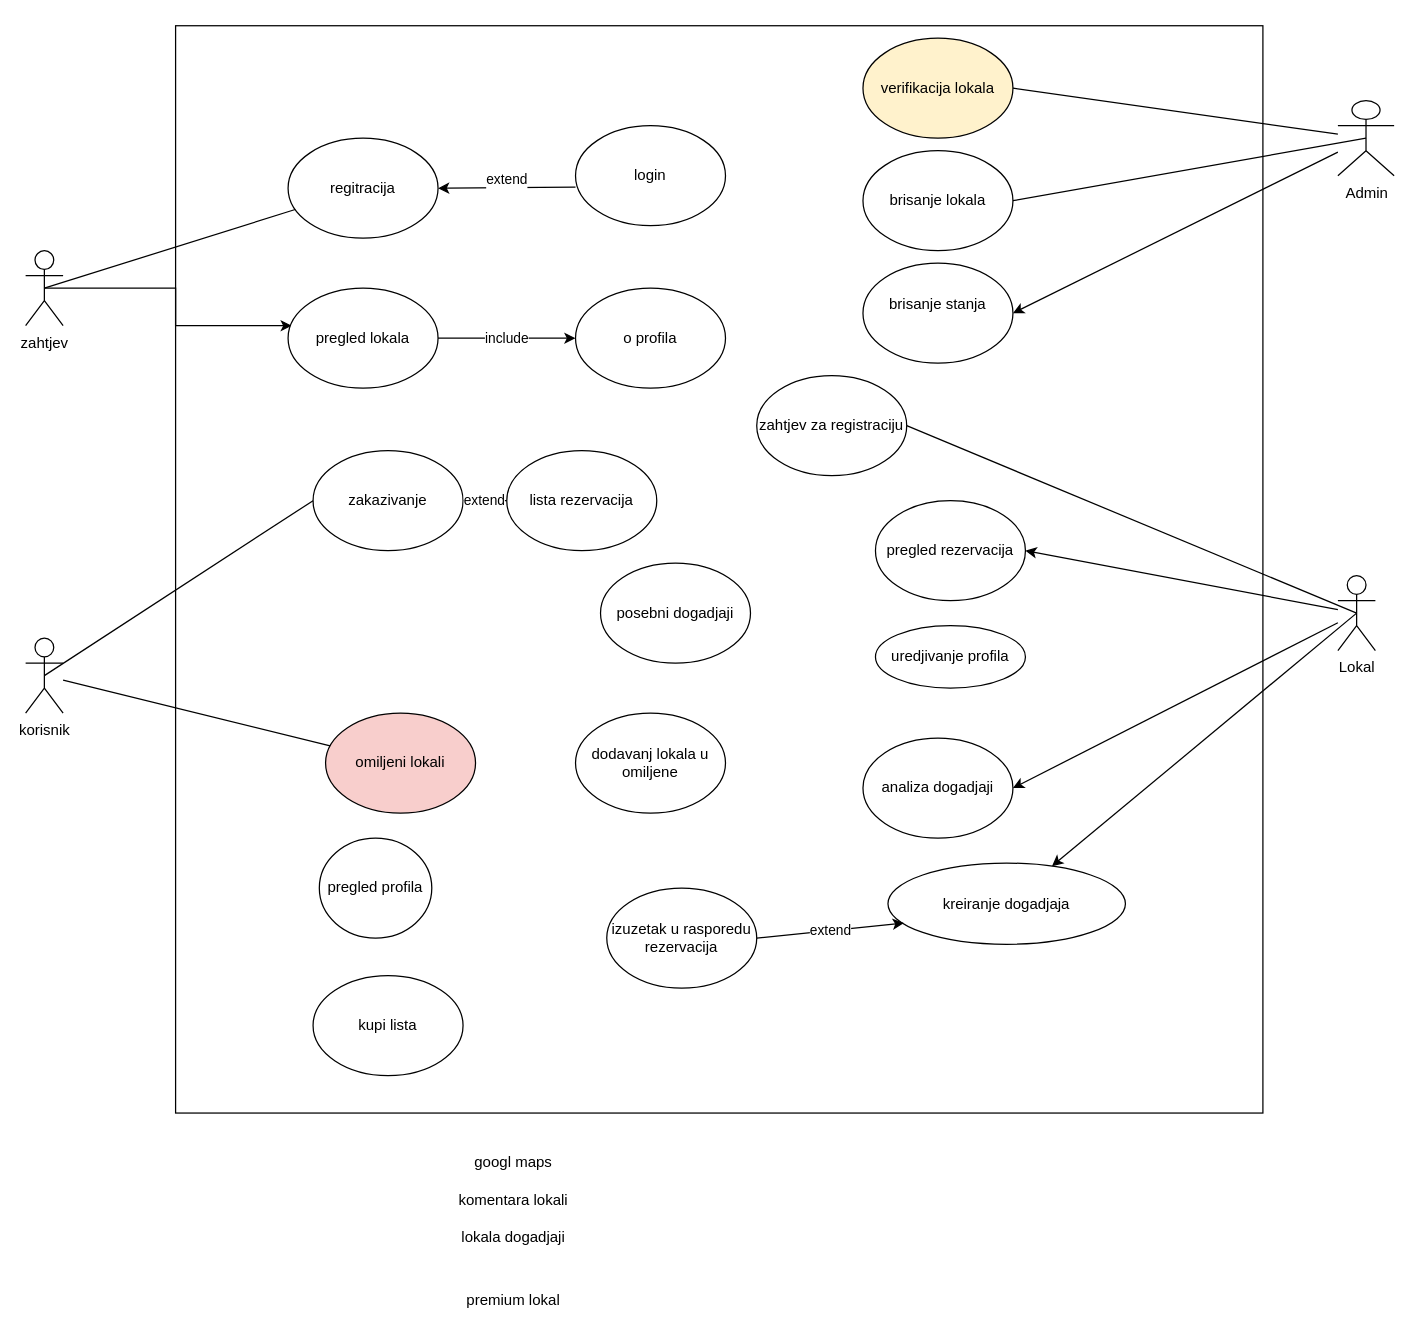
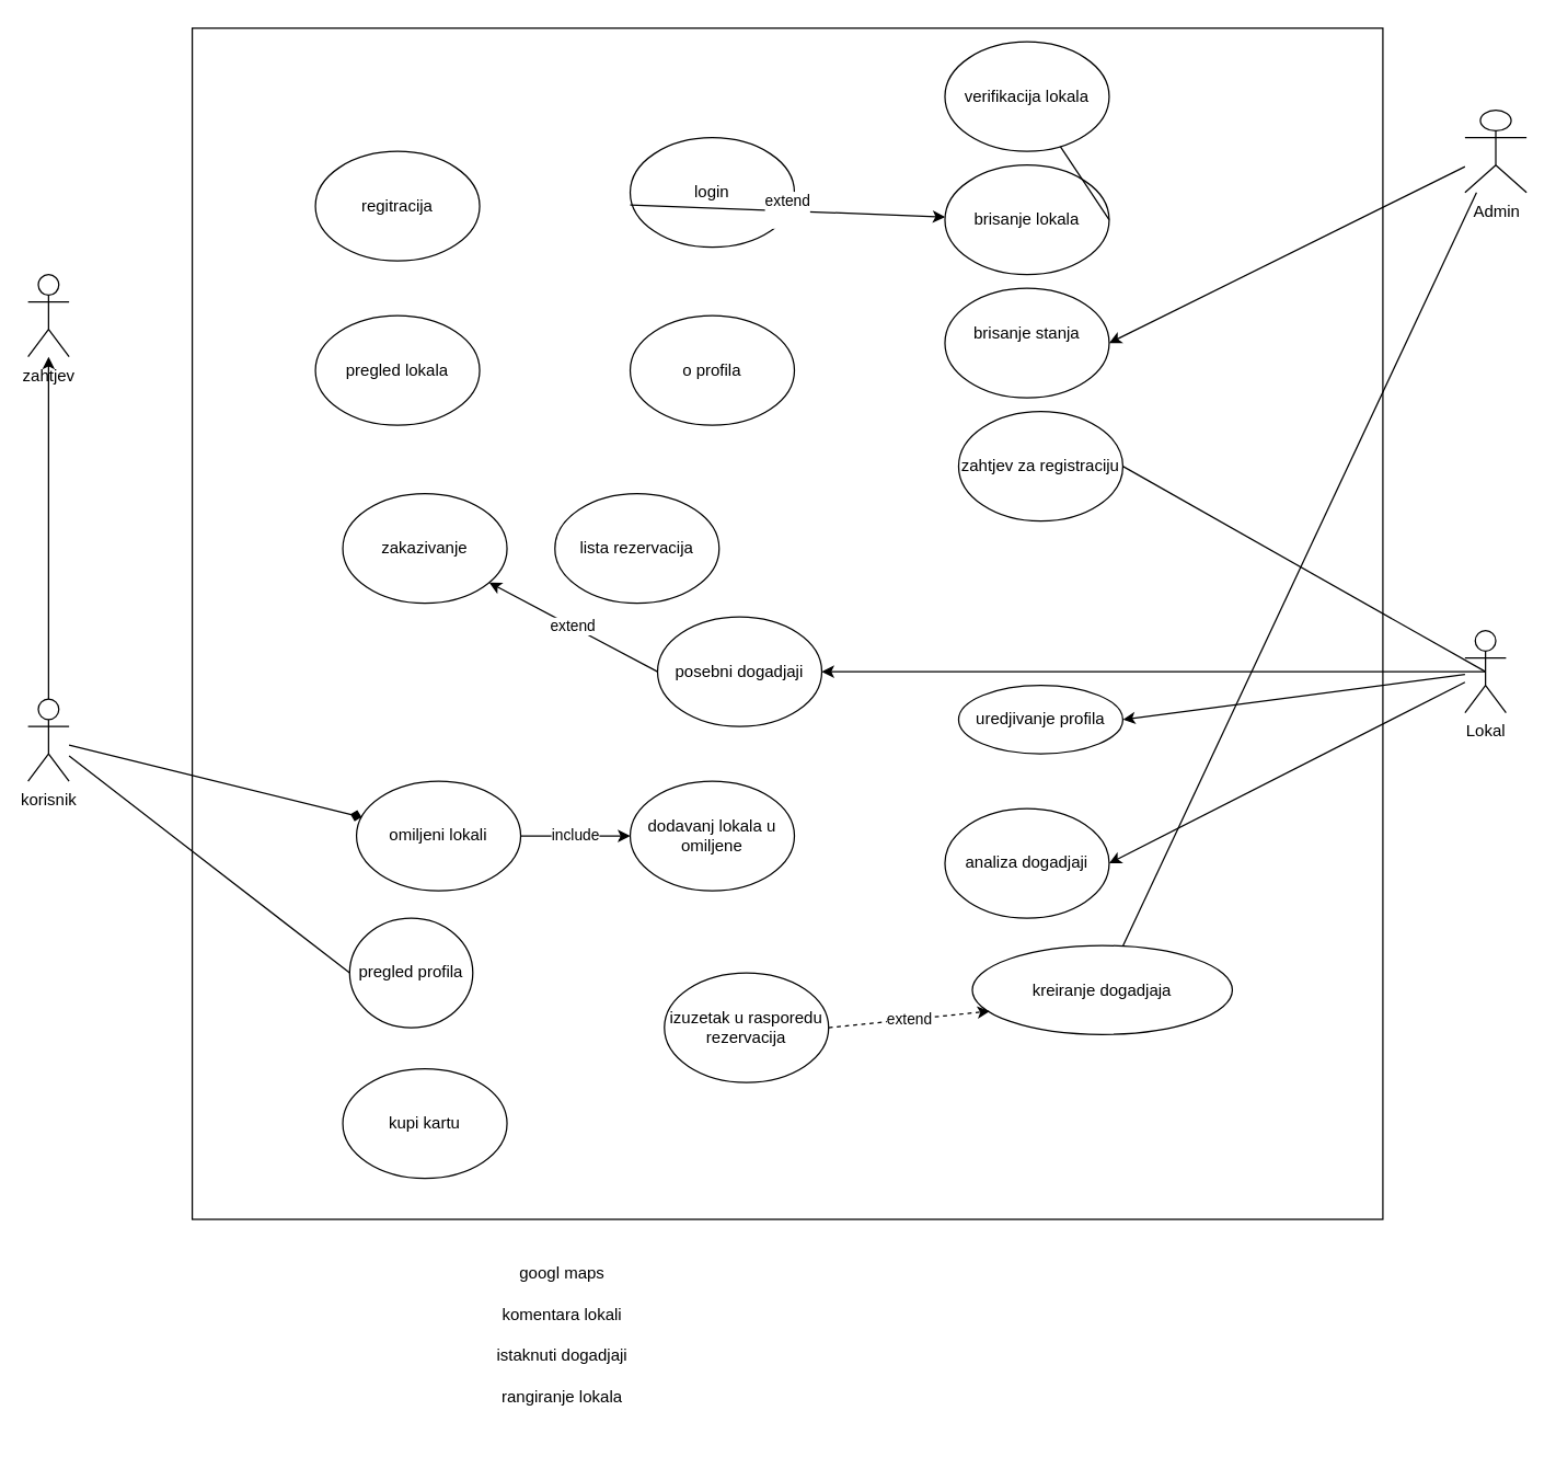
  <mxCell id="0" />
  <mxCell id="1" parent="0" />
  <mxCell id="2" value="" style="whiteSpace=wrap;html=1;aspect=fixed;" vertex="1" parent="1"><mxGeometry x="140" y="20" width="870" height="870" as="geometry" /></mxCell>
  <mxCell id="3" value="Admin " style="shape=umlActor;verticalLabelPosition=bottom;verticalAlign=top;html=1;outlineConnect=0;" vertex="1" parent="1"><mxGeometry x="1070" y="80" width="45" height="60" as="geometry" /></mxCell>
  <mxCell id="4" value="&lt;div&gt;Lokal&lt;/div&gt;&lt;div&gt;&lt;br&gt;&lt;/div&gt;" style="shape=umlActor;verticalLabelPosition=bottom;verticalAlign=top;html=1;outlineConnect=0;" vertex="1" parent="1"><mxGeometry x="1070" y="460" width="30" height="60" as="geometry" /></mxCell>
- <mxCell id="5" style="edgeStyle=orthogonalEdgeStyle;rounded=0;orthogonalLoop=1;jettySize=auto;html=1;exitX=0.5;exitY=0.5;exitDx=0;exitDy=0;exitPerimeter=0;entryX=0.025;entryY=0.375;entryDx=0;entryDy=0;entryPerimeter=0;" edge="1" parent="1" source="6" target="9"><mxGeometry relative="1" as="geometry" /></mxCell>
  <mxCell id="6" value="&lt;div&gt;zahtjev&lt;/div&gt;&lt;div&gt;&lt;br&gt;&lt;/div&gt;" style="shape=umlActor;verticalLabelPosition=bottom;verticalAlign=top;html=1;outlineConnect=0;" vertex="1" parent="1"><mxGeometry x="20" y="200" width="30" height="60" as="geometry" /></mxCell>
  <mxCell id="7" value="&lt;div&gt;korisnik&lt;/div&gt;&lt;div&gt;&lt;br&gt;&lt;/div&gt;" style="shape=umlActor;verticalLabelPosition=bottom;verticalAlign=top;html=1;outlineConnect=0;" vertex="1" parent="1"><mxGeometry x="20" y="510" width="30" height="60" as="geometry" /></mxCell>
  <mxCell id="8" value="regitracija" style="ellipse;whiteSpace=wrap;html=1;" vertex="1" parent="1"><mxGeometry x="230" y="110" width="120" height="80" as="geometry" /></mxCell>
  <mxCell id="9" value="pregled lokala" style="ellipse;whiteSpace=wrap;html=1;" vertex="1" parent="1"><mxGeometry x="230" y="230" width="120" height="80" as="geometry" /></mxCell>
- <mxCell id="10" value="" style="endArrow=none;html=1;exitX=0.5;exitY=0.5;exitDx=0;exitDy=0;exitPerimeter=0;" edge="1" parent="1" source="6" target="8"><mxGeometry width="50" height="50" relative="1" as="geometry"><mxPoint x="460" y="440" as="sourcePoint" /><mxPoint x="510" y="390" as="targetPoint" /></mxGeometry></mxCell>
  <mxCell id="11" value="zakazivanje" style="ellipse;whiteSpace=wrap;html=1;" vertex="1" parent="1"><mxGeometry x="250" y="360" width="120" height="80" as="geometry" /></mxCell>
- <mxCell id="12" value="" style="endArrow=none;html=1;exitX=0.5;exitY=0.5;exitDx=0;exitDy=0;exitPerimeter=0;entryX=0;entryY=0.5;entryDx=0;entryDy=0;" edge="1" parent="1" source="7" target="11"><mxGeometry width="50" height="50" relative="1" as="geometry"><mxPoint x="460" y="440" as="sourcePoint" /><mxPoint x="510" y="390" as="targetPoint" /></mxGeometry></mxCell>
- <mxCell id="13" value="omiljeni lokali" style="ellipse;whiteSpace=wrap;html=1;fillColor=#f8cecc;" vertex="1" parent="1"><mxGeometry x="260" y="570" width="120" height="80" as="geometry" /></mxCell>
- <mxCell id="14" value="" style="endArrow=none;html=1;" edge="1" parent="1" source="7" target="13"><mxGeometry width="50" height="50" relative="1" as="geometry"><mxPoint x="460" y="590" as="sourcePoint" /><mxPoint x="510" y="540" as="targetPoint" /></mxGeometry></mxCell>
+ <mxCell id="13" value="omiljeni lokali" style="ellipse;whiteSpace=wrap;html=1;" vertex="1" parent="1"><mxGeometry x="260" y="570" width="120" height="80" as="geometry" /></mxCell>
+ <mxCell id="14" value="" style="endArrow=diamond;html=1;" edge="1" parent="1" source="7" target="13"><mxGeometry width="50" height="50" relative="1" as="geometry"><mxPoint x="460" y="590" as="sourcePoint" /><mxPoint x="510" y="540" as="targetPoint" /></mxGeometry></mxCell>
+ <mxCell id="15" value="" style="endArrow=none;html=1;entryX=0;entryY=0.5;entryDx=0;entryDy=0;" edge="1" parent="1" source="7" target="16"><mxGeometry width="50" height="50" relative="1" as="geometry"><mxPoint x="460" y="590" as="sourcePoint" /><mxPoint x="220" y="710" as="targetPoint" /></mxGeometry></mxCell>
  <mxCell id="16" value="pregled profila" style="ellipse;whiteSpace=wrap;html=1;" vertex="1" parent="1"><mxGeometry x="255" y="670" width="90" height="80" as="geometry" /></mxCell>
  <mxCell id="17" value="lista rezervacija" style="ellipse;whiteSpace=wrap;html=1;" vertex="1" parent="1"><mxGeometry x="405" y="360" width="120" height="80" as="geometry" /></mxCell>
- <mxCell id="18" value="extend" style="endArrow=classic;html=1;entryX=1;entryY=0.5;entryDx=0;entryDy=0;exitX=0;exitY=0.5;exitDx=0;exitDy=0;" edge="1" parent="1" source="17" target="11"><mxGeometry width="50" height="50" relative="1" as="geometry"><mxPoint x="440" y="520" as="sourcePoint" /><mxPoint x="490" y="470" as="targetPoint" /></mxGeometry></mxCell>
+ <mxCell id="19" value="" style="endArrow=classic;html=1;exitX=0.5;exitY=0;exitDx=0;exitDy=0;exitPerimeter=0;" edge="1" parent="1" source="7" target="6"><mxGeometry width="50" height="50" relative="1" as="geometry"><mxPoint x="460" y="560" as="sourcePoint" /><mxPoint x="510" y="510" as="targetPoint" /></mxGeometry></mxCell>
  <mxCell id="20" value="login" style="ellipse;whiteSpace=wrap;html=1;" vertex="1" parent="1"><mxGeometry x="460" y="100" width="120" height="80" as="geometry" /></mxCell>
- <mxCell id="21" value="&lt;div&gt;extend&lt;/div&gt;&lt;div&gt;&lt;br&gt;&lt;/div&gt;" style="endArrow=classic;html=1;exitX=0;exitY=0.613;exitDx=0;exitDy=0;exitPerimeter=0;" edge="1" parent="1" source="20" target="8"><mxGeometry width="50" height="50" relative="1" as="geometry"><mxPoint x="460" y="410" as="sourcePoint" /><mxPoint x="510" y="360" as="targetPoint" /></mxGeometry></mxCell>
- <mxCell id="22" value="include" style="endArrow=classic;html=1;entryX=0;entryY=0.5;entryDx=0;entryDy=0;" edge="1" parent="1" source="9" target="23"><mxGeometry width="50" height="50" relative="1" as="geometry"><mxPoint x="380" y="310" as="sourcePoint" /><mxPoint x="430" y="260" as="targetPoint" /></mxGeometry></mxCell>
+ <mxCell id="21" value="&lt;div&gt;extend&lt;/div&gt;&lt;div&gt;&lt;br&gt;&lt;/div&gt;" style="endArrow=classic;html=1;exitX=0;exitY=0.613;exitDx=0;exitDy=0;exitPerimeter=0;" edge="1" parent="1" source="20" target="29"><mxGeometry width="50" height="50" relative="1" as="geometry"><mxPoint x="460" y="410" as="sourcePoint" /><mxPoint x="510" y="360" as="targetPoint" /></mxGeometry></mxCell>
  <mxCell id="23" value="o profila" style="ellipse;whiteSpace=wrap;html=1;" vertex="1" parent="1"><mxGeometry x="460" y="230" width="120" height="80" as="geometry" /></mxCell>
  <mxCell id="24" value="dodavanj lokala u omiljene" style="ellipse;whiteSpace=wrap;html=1;" vertex="1" parent="1"><mxGeometry x="460" y="570" width="120" height="80" as="geometry" /></mxCell>
- <mxCell id="26" value="kupi lista" style="ellipse;whiteSpace=wrap;html=1;" vertex="1" parent="1"><mxGeometry x="250" y="780" width="120" height="80" as="geometry" /></mxCell>
- <mxCell id="27" value="verifikacija lokala" style="ellipse;whiteSpace=wrap;html=1;fillColor=#fff2cc;" vertex="1" parent="1"><mxGeometry x="690" y="30" width="120" height="80" as="geometry" /></mxCell>
- <mxCell id="28" value="" style="endArrow=none;html=1;entryX=1;entryY=0.5;entryDx=0;entryDy=0;" edge="1" parent="1" source="3" target="27"><mxGeometry width="50" height="50" relative="1" as="geometry"><mxPoint x="460" y="320" as="sourcePoint" /><mxPoint x="510" y="270" as="targetPoint" /></mxGeometry></mxCell>
+ <mxCell id="25" value="include" style="endArrow=classic;html=1;exitX=1;exitY=0.5;exitDx=0;exitDy=0;entryX=0;entryY=0.5;entryDx=0;entryDy=0;" edge="1" parent="1" source="13" target="24"><mxGeometry width="50" height="50" relative="1" as="geometry"><mxPoint x="460" y="530" as="sourcePoint" /><mxPoint x="510" y="480" as="targetPoint" /></mxGeometry></mxCell>
+ <mxCell id="26" value="kupi kartu" style="ellipse;whiteSpace=wrap;html=1;" vertex="1" parent="1"><mxGeometry x="250" y="780" width="120" height="80" as="geometry" /></mxCell>
+ <mxCell id="27" value="verifikacija lokala" style="ellipse;whiteSpace=wrap;html=1;" vertex="1" parent="1"><mxGeometry x="690" y="30" width="120" height="80" as="geometry" /></mxCell>
+ <mxCell id="28" value="" style="endArrow=none;html=1;" edge="1" parent="1" source="3" target="42"><mxGeometry width="50" height="50" relative="1" as="geometry"><mxPoint x="460" y="320" as="sourcePoint" /><mxPoint x="510" y="270" as="targetPoint" /></mxGeometry></mxCell>
  <mxCell id="29" value="brisanje lokala" style="ellipse;whiteSpace=wrap;html=1;" vertex="1" parent="1"><mxGeometry x="690" y="120" width="120" height="80" as="geometry" /></mxCell>
- <mxCell id="30" value="" style="endArrow=none;html=1;exitX=1;exitY=0.5;exitDx=0;exitDy=0;entryX=0.5;entryY=0.5;entryDx=0;entryDy=0;entryPerimeter=0;" edge="1" parent="1" source="29" target="3"><mxGeometry width="50" height="50" relative="1" as="geometry"><mxPoint x="1030" y="270" as="sourcePoint" /><mxPoint x="1080" y="220" as="targetPoint" /></mxGeometry></mxCell>
- <mxCell id="31" value="zahtjev za registraciju" style="ellipse;whiteSpace=wrap;html=1;" vertex="1" parent="1"><mxGeometry x="605" y="300" width="120" height="80" as="geometry" /></mxCell>
+ <mxCell id="30" value="" style="endArrow=none;html=1;exitX=1;exitY=0.5;exitDx=0;exitDy=0;" edge="1" parent="1" source="29" target="27"><mxGeometry width="50" height="50" relative="1" as="geometry"><mxPoint x="1030" y="270" as="sourcePoint" /><mxPoint x="1080" y="220" as="targetPoint" /></mxGeometry></mxCell>
+ <mxCell id="31" value="zahtjev za registraciju" style="ellipse;whiteSpace=wrap;html=1;" vertex="1" parent="1"><mxGeometry x="700" y="300" width="120" height="80" as="geometry" /></mxCell>
  <mxCell id="32" value="" style="endArrow=none;html=1;exitX=0.5;exitY=0.5;exitDx=0;exitDy=0;exitPerimeter=0;entryX=1;entryY=0.5;entryDx=0;entryDy=0;" edge="1" parent="1" source="4" target="31"><mxGeometry width="50" height="50" relative="1" as="geometry"><mxPoint x="460" y="560" as="sourcePoint" /><mxPoint x="510" y="510" as="targetPoint" /></mxGeometry></mxCell>
- <mxCell id="33" value="pregled rezervacija" style="ellipse;whiteSpace=wrap;html=1;" vertex="1" parent="1"><mxGeometry x="700" y="400" width="120" height="80" as="geometry" /></mxCell>
  <mxCell id="34" value="posebni dogadjaji" style="ellipse;whiteSpace=wrap;html=1;" vertex="1" parent="1"><mxGeometry x="480" y="450" width="120" height="80" as="geometry" /></mxCell>
+ <mxCell id="35" value="extend" style="endArrow=classic;html=1;exitX=0;exitY=0.5;exitDx=0;exitDy=0;" edge="1" parent="1" source="34" target="11"><mxGeometry width="50" height="50" relative="1" as="geometry"><mxPoint x="460" y="560" as="sourcePoint" /><mxPoint x="510" y="510" as="targetPoint" /></mxGeometry></mxCell>
  <mxCell id="36" value="&lt;div&gt;brisanje stanja&lt;/div&gt;&lt;div&gt;&lt;br&gt;&lt;/div&gt;" style="ellipse;whiteSpace=wrap;html=1;" vertex="1" parent="1"><mxGeometry x="690" y="210" width="120" height="80" as="geometry" /></mxCell>
  <mxCell id="37" value="" style="endArrow=classic;html=1;entryX=1;entryY=0.5;entryDx=0;entryDy=0;" edge="1" parent="1" source="3" target="36"><mxGeometry width="50" height="50" relative="1" as="geometry"><mxPoint x="460" y="380" as="sourcePoint" /><mxPoint x="510" y="330" as="targetPoint" /></mxGeometry></mxCell>
- <mxCell id="38" value="" style="endArrow=classic;html=1;entryX=1;entryY=0.5;entryDx=0;entryDy=0;" edge="1" parent="1" source="4" target="33"><mxGeometry width="50" height="50" relative="1" as="geometry"><mxPoint x="460" y="560" as="sourcePoint" /><mxPoint x="510" y="510" as="targetPoint" /></mxGeometry></mxCell>
  <mxCell id="39" value="uredjivanje profila" style="ellipse;whiteSpace=wrap;html=1;" vertex="1" parent="1"><mxGeometry x="700" y="500" width="120" height="50" as="geometry" /></mxCell>
  <mxCell id="40" value="googl maps" style="text;html=1;align=center;verticalAlign=middle;resizable=0;points=[];autosize=1;strokeColor=none;" vertex="1" parent="1"><mxGeometry x="370" y="920" width="80" height="20" as="geometry" /></mxCell>
+ <mxCell id="41" value="" style="endArrow=classic;html=1;entryX=1;entryY=0.5;entryDx=0;entryDy=0;" edge="1" parent="1" source="4" target="39"><mxGeometry width="50" height="50" relative="1" as="geometry"><mxPoint x="460" y="710" as="sourcePoint" /><mxPoint x="510" y="660" as="targetPoint" /></mxGeometry></mxCell>
  <mxCell id="42" value="kreiranje dogadjaja" style="ellipse;whiteSpace=wrap;html=1;" vertex="1" parent="1"><mxGeometry x="710" y="690" width="190" height="65" as="geometry" /></mxCell>
- <mxCell id="43" value="" style="endArrow=classic;html=1;exitX=0.5;exitY=0.5;exitDx=0;exitDy=0;exitPerimeter=0;" edge="1" parent="1" source="4" target="42"><mxGeometry width="50" height="50" relative="1" as="geometry"><mxPoint x="460" y="620" as="sourcePoint" /><mxPoint x="510" y="570" as="targetPoint" /></mxGeometry></mxCell>
+ <mxCell id="43" value="" style="endArrow=classic;html=1;exitX=0.5;exitY=0.5;exitDx=0;exitDy=0;exitPerimeter=0;" edge="1" parent="1" source="4" target="34"><mxGeometry width="50" height="50" relative="1" as="geometry"><mxPoint x="460" y="620" as="sourcePoint" /><mxPoint x="510" y="570" as="targetPoint" /></mxGeometry></mxCell>
  <mxCell id="44" value="izuzetak u rasporedu rezervacija" style="ellipse;whiteSpace=wrap;html=1;" vertex="1" parent="1"><mxGeometry x="485" y="710" width="120" height="80" as="geometry" /></mxCell>
- <mxCell id="45" value="extend" style="endArrow=classic;html=1;exitX=1;exitY=0.5;exitDx=0;exitDy=0;entryX=0.067;entryY=0.738;entryDx=0;entryDy=0;entryPerimeter=0;" edge="1" parent="1" source="44" target="42"><mxGeometry width="50" height="50" relative="1" as="geometry"><mxPoint x="780" y="790" as="sourcePoint" /><mxPoint x="830" y="740" as="targetPoint" /></mxGeometry></mxCell>
+ <mxCell id="45" value="extend" style="endArrow=classic;html=1;exitX=1;exitY=0.5;exitDx=0;exitDy=0;entryX=0.067;entryY=0.738;entryDx=0;entryDy=0;entryPerimeter=0;dashed=1;" edge="1" parent="1" source="44" target="42"><mxGeometry width="50" height="50" relative="1" as="geometry"><mxPoint x="780" y="790" as="sourcePoint" /><mxPoint x="830" y="740" as="targetPoint" /></mxGeometry></mxCell>
  <mxCell id="46" value="komentara lokali" style="text;html=1;align=center;verticalAlign=middle;resizable=0;points=[];autosize=1;strokeColor=none;" vertex="1" parent="1"><mxGeometry x="365" y="950" width="90" height="20" as="geometry" /></mxCell>
- <mxCell id="47" value="lokala dogadjaji" style="text;html=1;align=center;verticalAlign=middle;resizable=0;points=[];autosize=1;strokeColor=none;" vertex="1" parent="1"><mxGeometry x="350" y="980" width="120" height="20" as="geometry" /></mxCell>
+ <mxCell id="47" value="istaknuti dogadjaji" style="text;html=1;align=center;verticalAlign=middle;resizable=0;points=[];autosize=1;strokeColor=none;" vertex="1" parent="1"><mxGeometry x="350" y="980" width="120" height="20" as="geometry" /></mxCell>
  <mxCell id="48" value="analiza dogadjaji" style="ellipse;whiteSpace=wrap;html=1;" vertex="1" parent="1"><mxGeometry x="690" y="590" width="120" height="80" as="geometry" /></mxCell>
  <mxCell id="49" value="" style="endArrow=classic;html=1;entryX=1;entryY=0.5;entryDx=0;entryDy=0;" edge="1" parent="1" source="4" target="48"><mxGeometry width="50" height="50" relative="1" as="geometry"><mxPoint x="460" y="680" as="sourcePoint" /><mxPoint x="510" y="630" as="targetPoint" /></mxGeometry></mxCell>
- <mxCell id="51" value="&lt;div&gt;premium lokal&lt;/div&gt;" style="text;html=1;align=center;verticalAlign=middle;resizable=0;points=[];autosize=1;strokeColor=none;" vertex="1" parent="1"><mxGeometry x="365" y="1030" width="90" height="20" as="geometry" /></mxCell>
+ <mxCell id="50" value="rangiranje lokala" style="text;html=1;align=center;verticalAlign=middle;resizable=0;points=[];autosize=1;strokeColor=none;" vertex="1" parent="1"><mxGeometry x="355" y="1010" width="110" height="20" as="geometry" /></mxCell>
